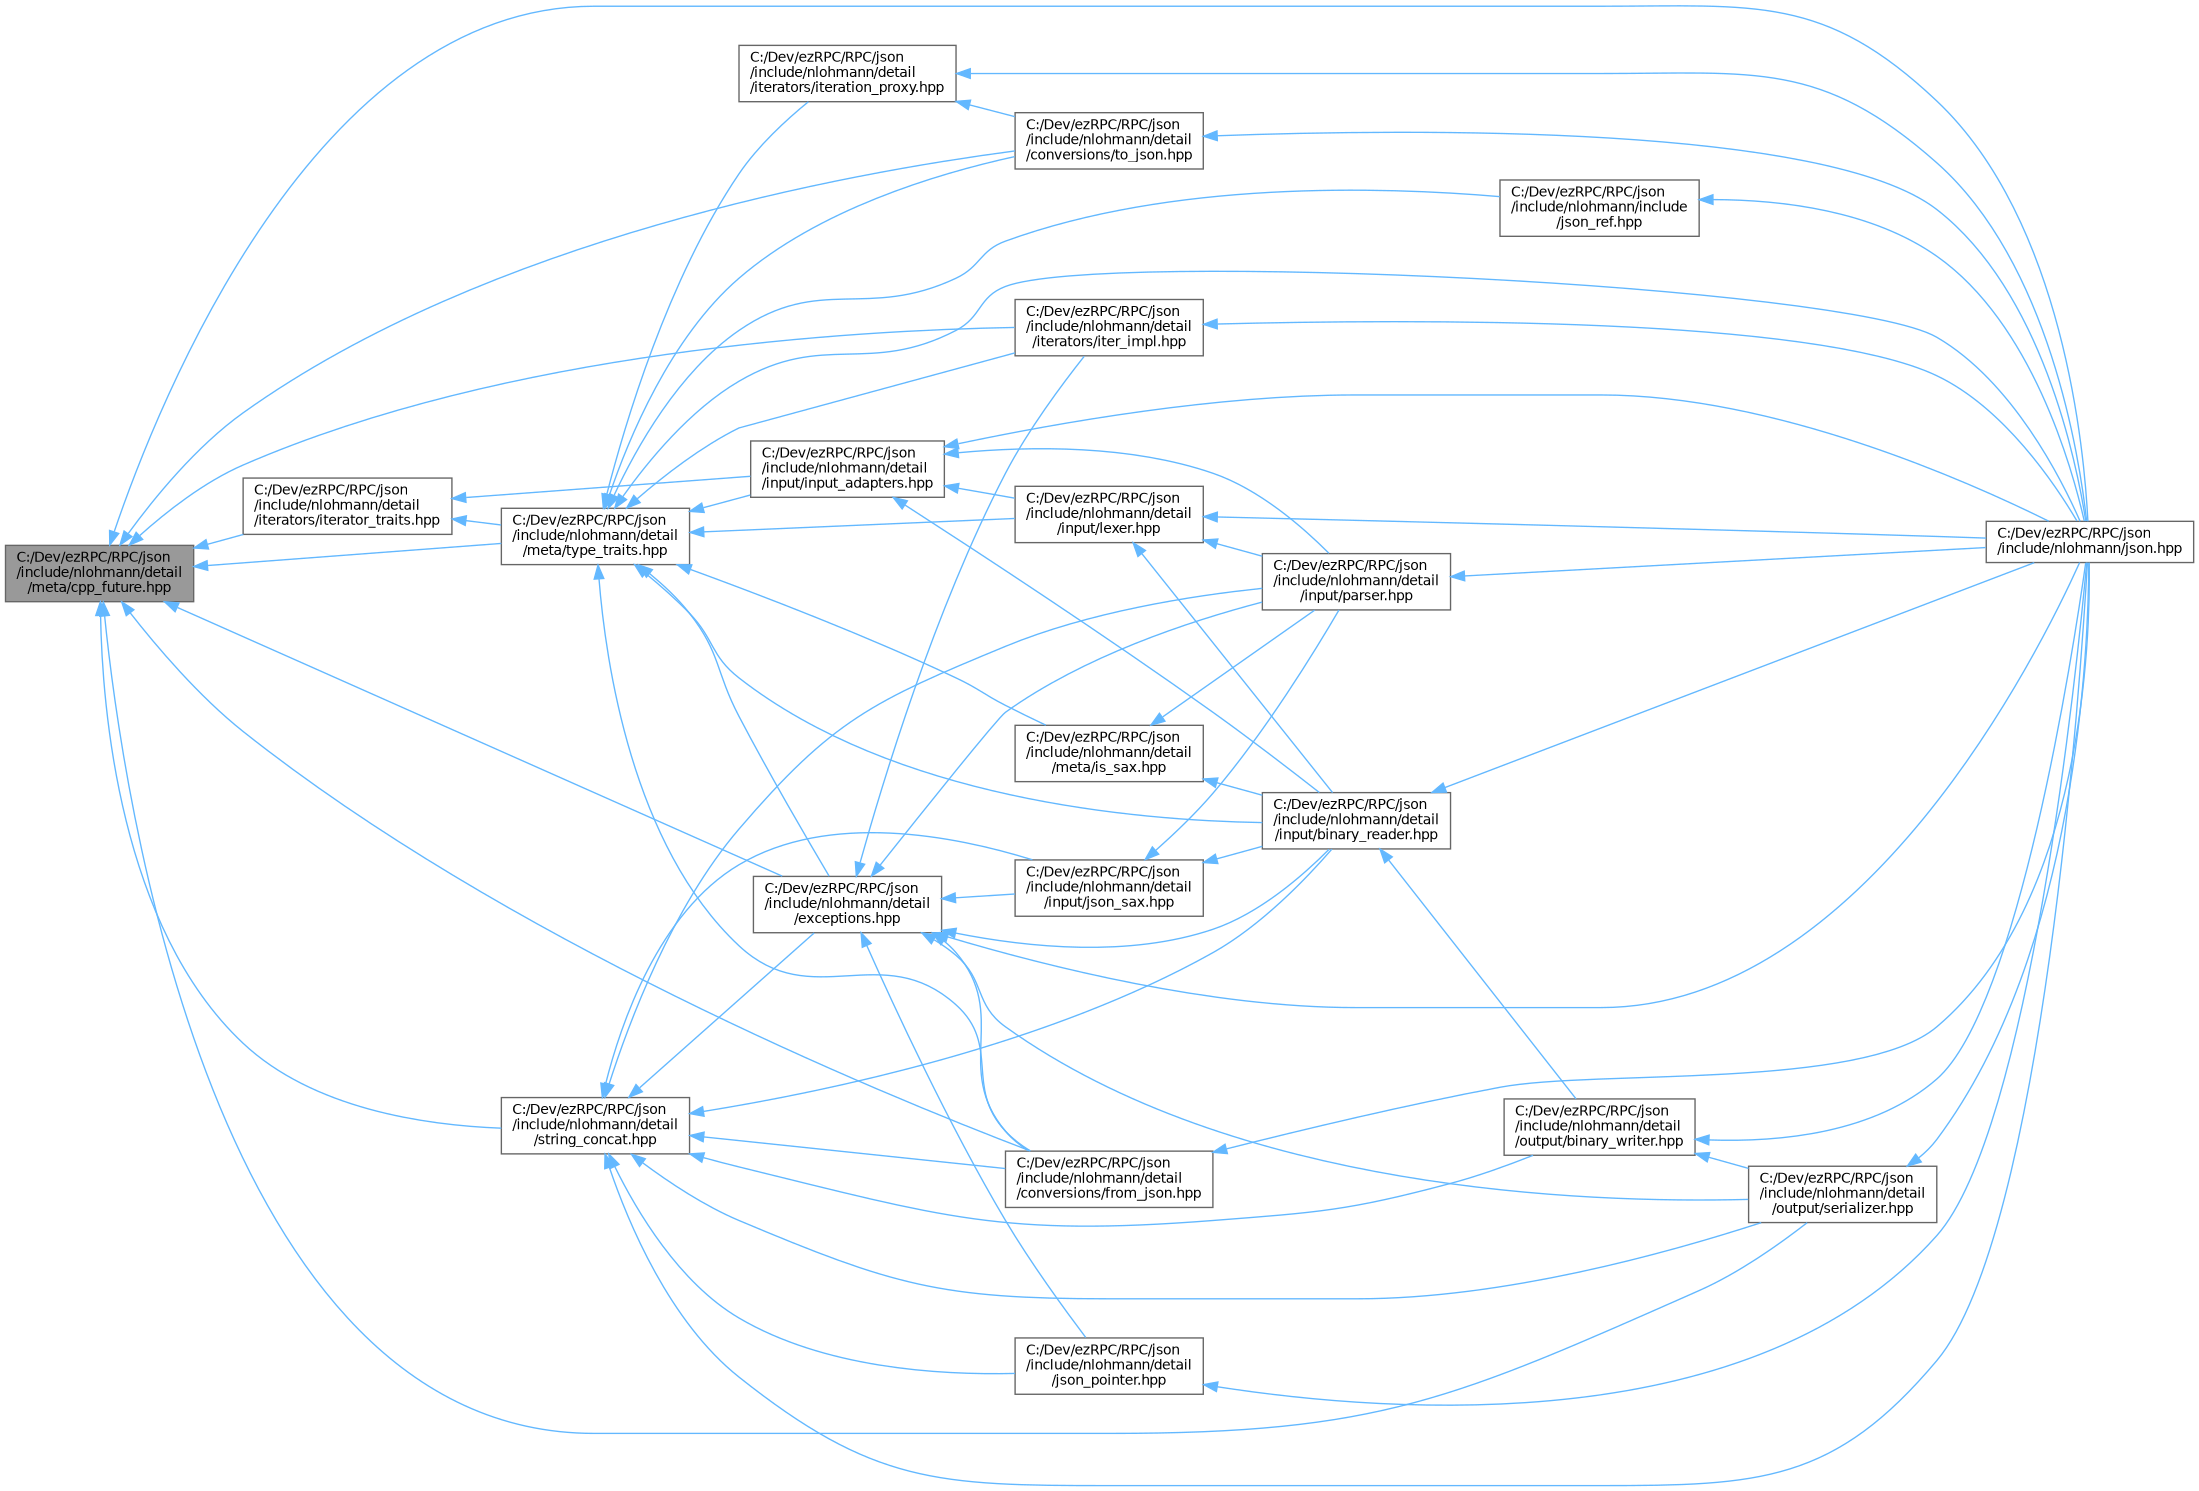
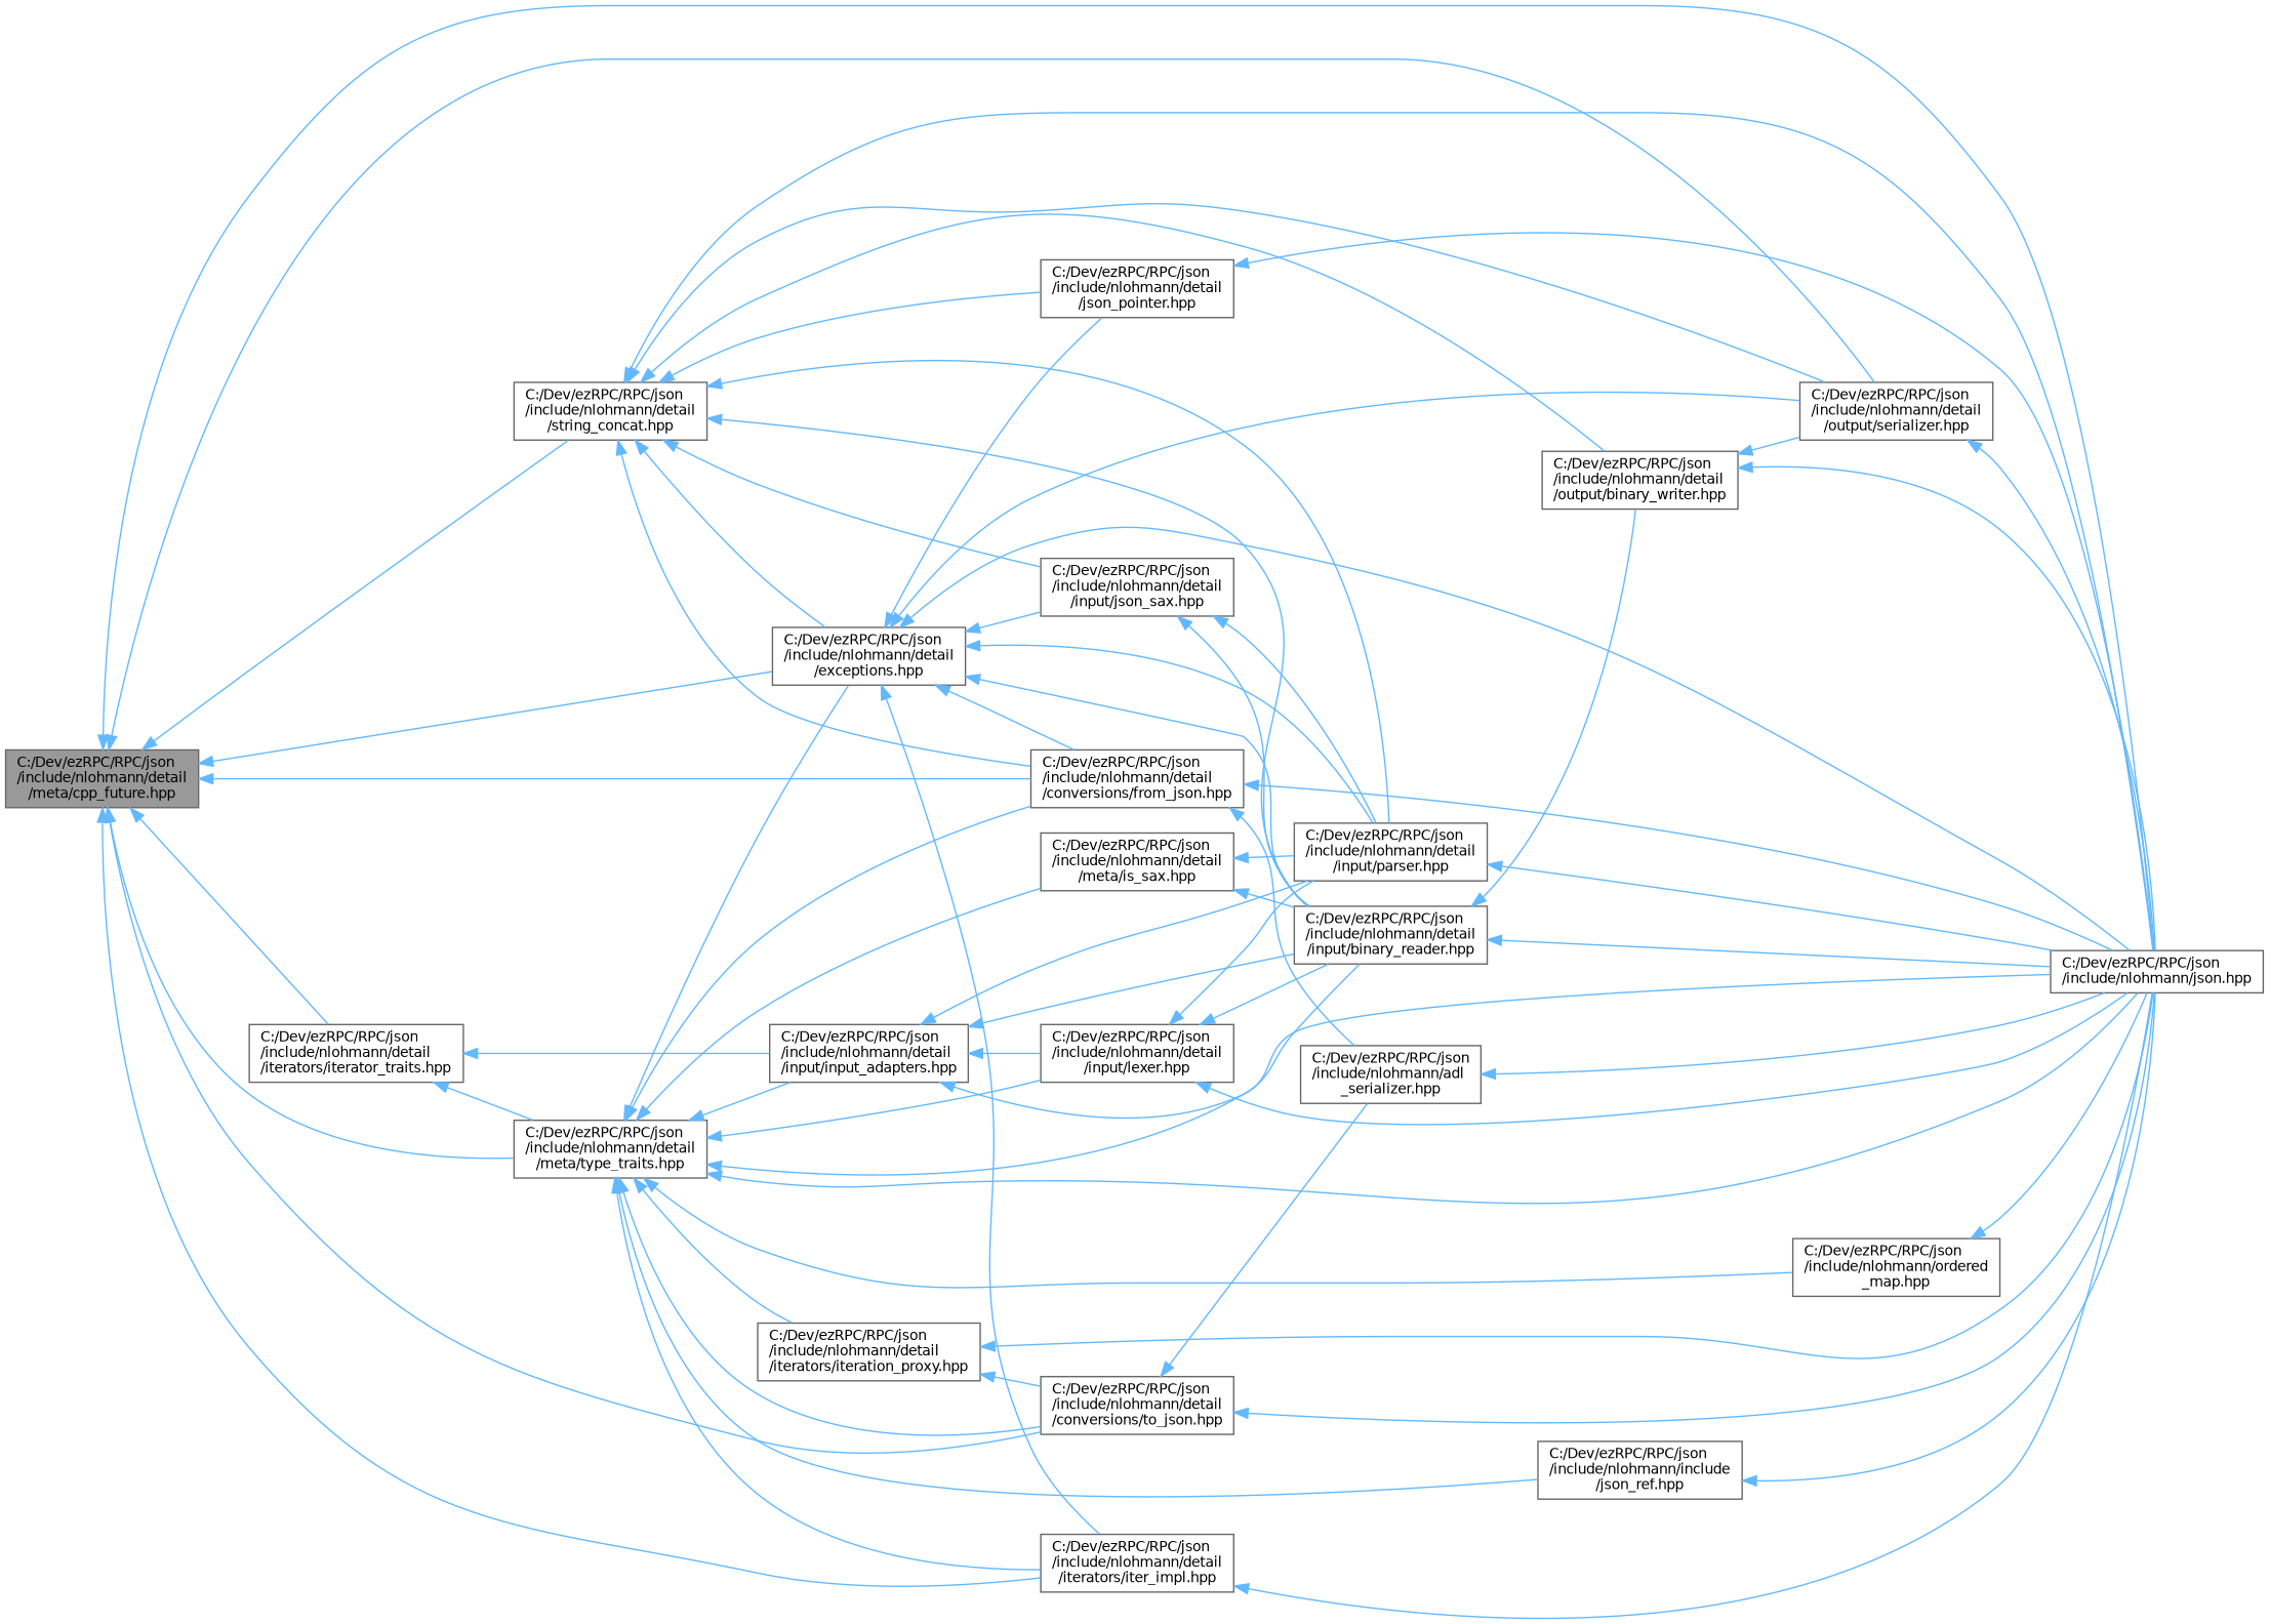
  digraph {
    fontname="DejaVu Sans"
    rankdir=LR
    node [color=grey40 fillcolor=white fontname="DejaVu Sans" fontsize=10 shape=box style=filled]
    edge [color=steelblue1 dir=back fontname="DejaVu Sans" fontsize=10 labelfontname=Helvetica labelfontsize=10 style=solid]
    n1 [color=gray40 fillcolor=grey60 fontcolor=black height=0.2 label="C:/Dev/ezRPC/RPC/json\l/include/nlohmann/detail\l/meta/cpp_future.hpp" width=0.4]
    n2 [height=0.2 label="C:/Dev/ezRPC/RPC/json\l/include/nlohmann/detail\l/conversions/from_json.hpp" width=0.4]
    n3 [height=0.2 label="C:/Dev/ezRPC/RPC/json\l/include/nlohmann/json.hpp" width=0.4]
    n4 [height=0.2 label="C:/Dev/ezRPC/RPC/json\l/include/nlohmann/detail\l/conversions/to_json.hpp" width=0.4]
    n5 [height=0.2 label="C:/Dev/ezRPC/RPC/json\l/include/nlohmann/detail\l/exceptions.hpp" width=0.4]
    n6 [height=0.2 label="C:/Dev/ezRPC/RPC/json\l/include/nlohmann/detail\l/output/serializer.hpp" width=0.4]
    n7 [height=0.2 label="C:/Dev/ezRPC/RPC/json\l/include/nlohmann/detail\l/iterators/iter_impl.hpp" width=0.4]
    n8 [height=0.2 label="C:/Dev/ezRPC/RPC/json\l/include/nlohmann/detail\l/iterators/iterator_traits.hpp" width=0.4]
    n9 [height=0.2 label="C:/Dev/ezRPC/RPC/json\l/include/nlohmann/detail\l/meta/type_traits.hpp" width=0.4]
    n10 [height=0.2 label="C:/Dev/ezRPC/RPC/json\l/include/nlohmann/detail\l/string_concat.hpp" width=0.4]
+   n11 [height=0.2 label="C:/Dev/ezRPC/RPC/json\l/include/nlohmann/adl\l_serializer.hpp" width=0.4]
    n12 [height=0.2 label="C:/Dev/ezRPC/RPC/json\l/include/nlohmann/detail\l/input/binary_reader.hpp" width=0.4]
    n13 [height=0.2 label="C:/Dev/ezRPC/RPC/json\l/include/nlohmann/detail\l/input/json_sax.hpp" width=0.4]
    n14 [height=0.2 label="C:/Dev/ezRPC/RPC/json\l/include/nlohmann/detail\l/input/parser.hpp" width=0.4]
    n15 [height=0.2 label="C:/Dev/ezRPC/RPC/json\l/include/nlohmann/detail\l/json_pointer.hpp" width=0.4]
    n16 [height=0.2 label="C:/Dev/ezRPC/RPC/json\l/include/nlohmann/detail\l/input/input_adapters.hpp" width=0.4]
    n17 [height=0.2 label="C:/Dev/ezRPC/RPC/json\l/include/nlohmann/detail\l/input/lexer.hpp" width=0.4]
    n18 [height=0.2 label="C:/Dev/ezRPC/RPC/json\l/include/nlohmann/detail\l/iterators/iteration_proxy.hpp" width=0.4]
    n19 [height=0.2 label="C:/Dev/ezRPC/RPC/json\l/include/nlohmann/include\l/json_ref.hpp" width=0.4]
    n20 [height=0.2 label="C:/Dev/ezRPC/RPC/json\l/include/nlohmann/detail\l/meta/is_sax.hpp" width=0.4]
+   n21 [height=0.2 label="C:/Dev/ezRPC/RPC/json\l/include/nlohmann/ordered\l_map.hpp" width=0.4]
    n22 [height=0.2 label="C:/Dev/ezRPC/RPC/json\l/include/nlohmann/detail\l/output/binary_writer.hpp" width=0.4]
    n1 -> n2
    n1 -> n3
    n1 -> n4
    n1 -> n5
    n1 -> n6
    n1 -> n7
    n1 -> n8
    n1 -> n9
    n1 -> n10
    n2 -> n3
+   n2 -> n11
    n4 -> n3
+   n4 -> n11
    n5 -> n2
    n5 -> n3
    n5 -> n6
    n5 -> n7
    n5 -> n12
    n5 -> n13
    n5 -> n14
    n5 -> n15
    n6 -> n3
    n7 -> n3
    n8 -> n9
    n8 -> n16
    n9 -> n2
    n9 -> n3
    n9 -> n4
    n9 -> n5
    n9 -> n7
    n9 -> n12
    n9 -> n16
    n9 -> n17
    n9 -> n18
    n9 -> n19
    n9 -> n20
+   n9 -> n21
    n10 -> n2
    n10 -> n3
    n10 -> n5
    n10 -> n6
    n10 -> n12
    n10 -> n13
    n10 -> n14
    n10 -> n15
    n10 -> n22
+   n11 -> n3
    n12 -> n3
    n12 -> n22
    n13 -> n12
    n13 -> n14
    n14 -> n3
    n15 -> n3
    n16 -> n3
    n16 -> n12
    n16 -> n14
    n16 -> n17
    n17 -> n3
    n17 -> n12
    n17 -> n14
    n18 -> n3
    n18 -> n4
    n19 -> n3
    n20 -> n12
    n20 -> n14
+   n21 -> n3
    n22 -> n3
    n22 -> n6
  }
